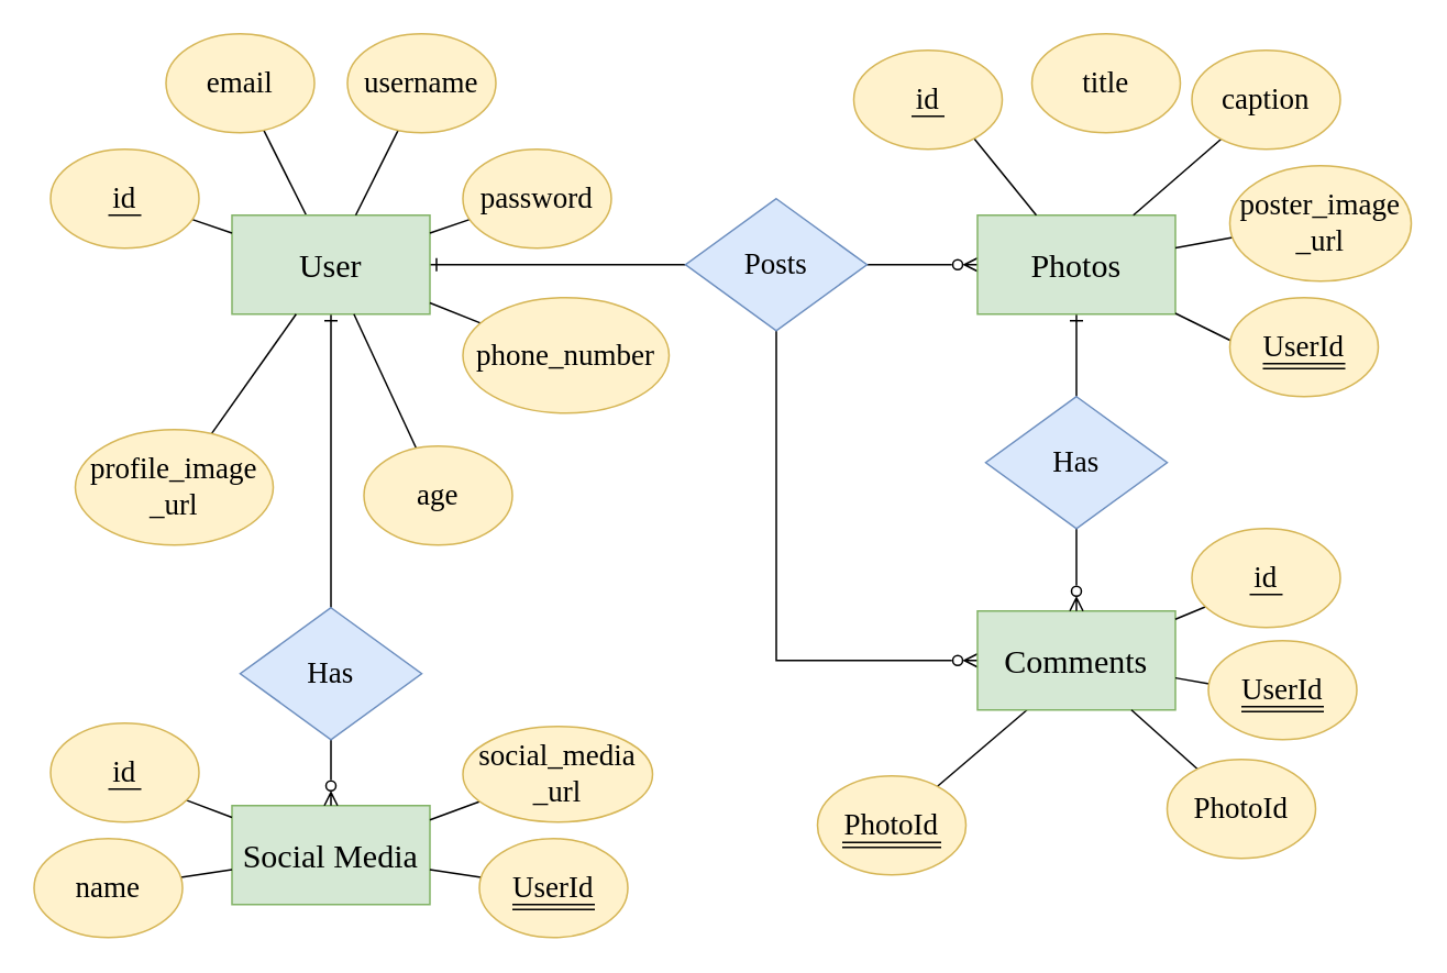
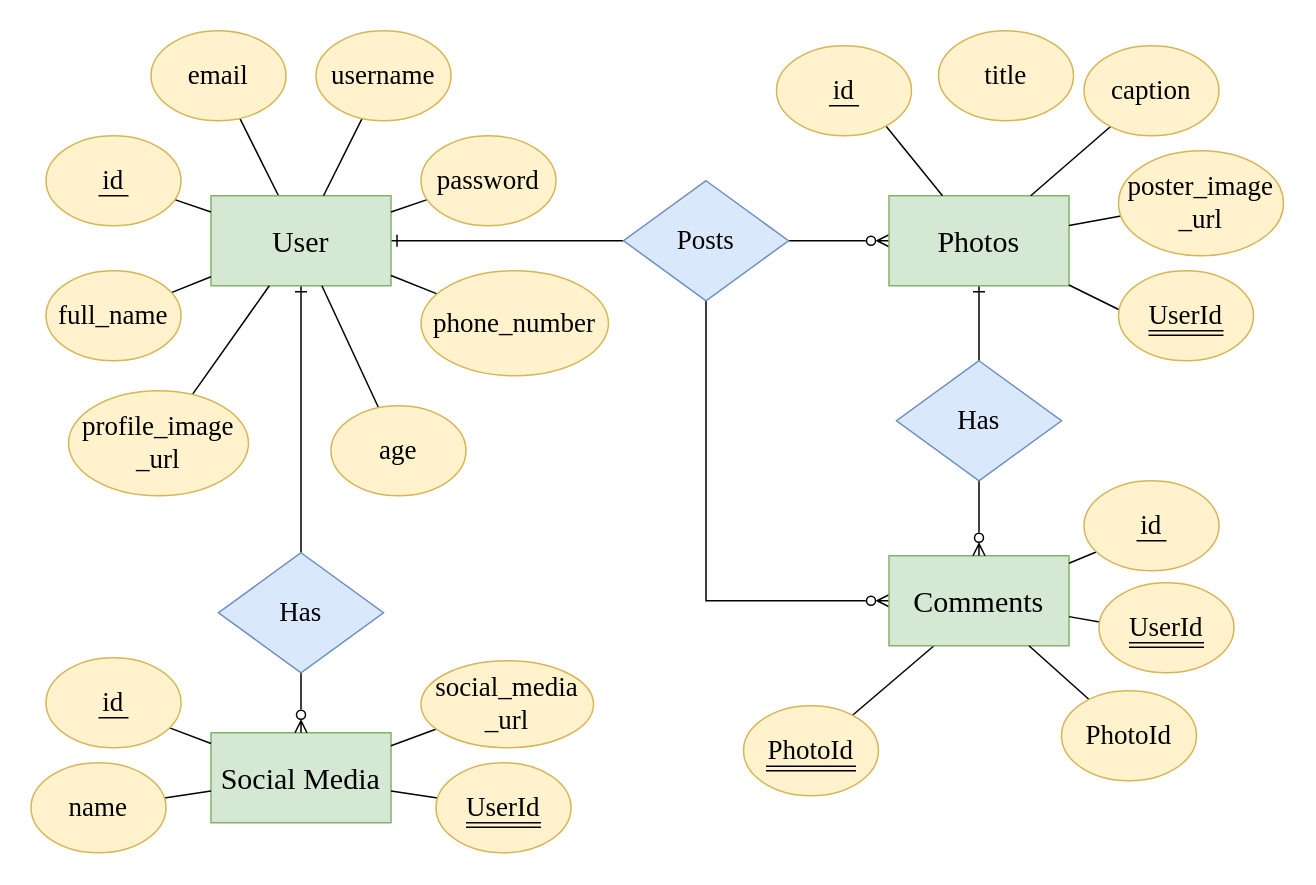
  <mxCell id="0" />
  <mxCell id="1" parent="0" />
  <mxCell id="2" style="rounded=0;orthogonalLoop=1;jettySize=auto;html=1;endArrow=none;endFill=0;fontFamily=Times New Roman;fontSize=18;" parent="1" source="3" target="6" edge="1"><mxGeometry relative="1" as="geometry" /></mxCell>
  <mxCell id="3" value="email" style="ellipse;whiteSpace=wrap;html=1;fillColor=#fff2cc;strokeColor=#d6b656;fontFamily=Times New Roman;fontSize=18;" parent="1" vertex="1"><mxGeometry x="100" y="20" width="90" height="60" as="geometry" /></mxCell>
  <mxCell id="4" style="edgeStyle=orthogonalEdgeStyle;rounded=0;orthogonalLoop=1;jettySize=auto;html=1;entryX=0;entryY=0.5;entryDx=0;entryDy=0;startArrow=ERone;startFill=0;endArrow=none;endFill=0;fontFamily=Times New Roman;fontSize=18;" parent="1" source="6" target="23" edge="1"><mxGeometry relative="1" as="geometry" /></mxCell>
  <mxCell id="5" style="edgeStyle=orthogonalEdgeStyle;rounded=0;orthogonalLoop=1;jettySize=auto;html=1;entryX=0.5;entryY=0;entryDx=0;entryDy=0;endArrow=none;endFill=0;startArrow=ERone;startFill=0;fontFamily=Times New Roman;fontSize=18;" parent="1" source="6" target="50" edge="1"><mxGeometry relative="1" as="geometry" /></mxCell>
  <mxCell id="6" value="User" style="rounded=0;whiteSpace=wrap;html=1;fillColor=#d5e8d4;strokeColor=#82b366;fontFamily=Times New Roman;fontSize=20;" parent="1" vertex="1"><mxGeometry x="140" y="130" width="120" height="60" as="geometry" /></mxCell>
  <mxCell id="7" style="rounded=0;orthogonalLoop=1;jettySize=auto;html=1;endArrow=none;endFill=0;fontFamily=Times New Roman;fontSize=18;" parent="1" source="8" target="6" edge="1"><mxGeometry relative="1" as="geometry" /></mxCell>
  <mxCell id="8" value="profile_image&lt;div style=&quot;font-size: 18px;&quot;&gt;_url&lt;/div&gt;" style="ellipse;whiteSpace=wrap;html=1;fillColor=#fff2cc;strokeColor=#d6b656;fontFamily=Times New Roman;fontSize=18;" parent="1" vertex="1"><mxGeometry x="45" y="260" width="120" height="70" as="geometry" /></mxCell>
  <mxCell id="9" style="rounded=0;orthogonalLoop=1;jettySize=auto;html=1;endArrow=none;endFill=0;fontFamily=Times New Roman;fontSize=18;" parent="1" source="10" target="6" edge="1"><mxGeometry relative="1" as="geometry" /></mxCell>
  <mxCell id="10" value="&lt;span style=&quot;font-size: 18px;&quot;&gt;id&lt;/span&gt;" style="ellipse;whiteSpace=wrap;html=1;fillColor=#fff2cc;strokeColor=#d6b656;fontFamily=Times New Roman;fontSize=18;" parent="1" vertex="1"><mxGeometry x="30" y="90" width="90" height="60" as="geometry" /></mxCell>
+ <mxCell id="11" style="rounded=0;orthogonalLoop=1;jettySize=auto;html=1;endArrow=none;endFill=0;fontFamily=Times New Roman;fontSize=18;" parent="1" source="12" target="6" edge="1"><mxGeometry relative="1" as="geometry" /></mxCell>
+ <mxCell id="12" value="full_name" style="ellipse;whiteSpace=wrap;html=1;fillColor=#fff2cc;strokeColor=#d6b656;fontFamily=Times New Roman;fontSize=18;" parent="1" vertex="1"><mxGeometry x="30" y="180" width="90" height="60" as="geometry" /></mxCell>
  <mxCell id="13" style="rounded=0;orthogonalLoop=1;jettySize=auto;html=1;endArrow=none;endFill=0;fontFamily=Times New Roman;fontSize=18;" parent="1" source="14" target="6" edge="1"><mxGeometry relative="1" as="geometry"><mxPoint x="200" y="130" as="targetPoint" /></mxGeometry></mxCell>
  <mxCell id="14" value="username" style="ellipse;whiteSpace=wrap;html=1;fillColor=#fff2cc;strokeColor=#d6b656;fontFamily=Times New Roman;fontSize=18;" parent="1" vertex="1"><mxGeometry x="210" y="20" width="90" height="60" as="geometry" /></mxCell>
  <mxCell id="15" style="rounded=0;orthogonalLoop=1;jettySize=auto;html=1;endArrow=none;endFill=0;fontFamily=Times New Roman;fontSize=18;" parent="1" source="16" target="6" edge="1"><mxGeometry relative="1" as="geometry" /></mxCell>
  <mxCell id="16" value="age" style="ellipse;whiteSpace=wrap;html=1;fillColor=#fff2cc;strokeColor=#d6b656;fontFamily=Times New Roman;fontSize=18;" parent="1" vertex="1"><mxGeometry x="220" y="270" width="90" height="60" as="geometry" /></mxCell>
  <mxCell id="17" style="rounded=0;orthogonalLoop=1;jettySize=auto;html=1;endArrow=none;endFill=0;fontFamily=Times New Roman;fontSize=18;" parent="1" source="18" target="6" edge="1"><mxGeometry relative="1" as="geometry" /></mxCell>
  <mxCell id="18" value="password" style="ellipse;whiteSpace=wrap;html=1;fillColor=#fff2cc;strokeColor=#d6b656;fontFamily=Times New Roman;fontSize=18;" parent="1" vertex="1"><mxGeometry x="280" y="90" width="90" height="60" as="geometry" /></mxCell>
  <mxCell id="19" style="rounded=0;orthogonalLoop=1;jettySize=auto;html=1;endArrow=none;endFill=0;fontFamily=Times New Roman;fontSize=18;" parent="1" source="20" target="6" edge="1"><mxGeometry relative="1" as="geometry" /></mxCell>
  <mxCell id="20" value="phone_number" style="ellipse;whiteSpace=wrap;html=1;fillColor=#fff2cc;strokeColor=#d6b656;fontFamily=Times New Roman;fontSize=18;" parent="1" vertex="1"><mxGeometry x="280" y="180" width="125" height="70" as="geometry" /></mxCell>
  <mxCell id="21" style="edgeStyle=orthogonalEdgeStyle;rounded=0;orthogonalLoop=1;jettySize=auto;html=1;entryX=0;entryY=0.5;entryDx=0;entryDy=0;endArrow=ERzeroToMany;endFill=0;fontFamily=Times New Roman;fontSize=18;" parent="1" source="23" target="26" edge="1"><mxGeometry relative="1" as="geometry" /></mxCell>
  <mxCell id="22" style="edgeStyle=orthogonalEdgeStyle;rounded=0;orthogonalLoop=1;jettySize=auto;html=1;entryX=0;entryY=0.5;entryDx=0;entryDy=0;exitX=0.5;exitY=1;exitDx=0;exitDy=0;endArrow=ERzeroToMany;endFill=0;fontFamily=Times New Roman;fontSize=18;" parent="1" source="23" target="34" edge="1"><mxGeometry relative="1" as="geometry" /></mxCell>
  <mxCell id="23" value="Posts" style="rhombus;whiteSpace=wrap;html=1;fillColor=#dae8fc;strokeColor=#6c8ebf;fontFamily=Times New Roman;fontSize=18;" parent="1" vertex="1"><mxGeometry x="415" y="120" width="110" height="80" as="geometry" /></mxCell>
  <mxCell id="24" value="title" style="ellipse;whiteSpace=wrap;html=1;fillColor=#fff2cc;strokeColor=#d6b656;fontFamily=Times New Roman;fontSize=18;" parent="1" vertex="1"><mxGeometry x="625" y="20" width="90" height="60" as="geometry" /></mxCell>
  <mxCell id="25" style="edgeStyle=orthogonalEdgeStyle;rounded=0;orthogonalLoop=1;jettySize=auto;html=1;endArrow=none;endFill=0;startArrow=ERone;startFill=0;fontFamily=Times New Roman;fontSize=18;" parent="1" source="26" target="48" edge="1"><mxGeometry relative="1" as="geometry" /></mxCell>
  <mxCell id="26" value="Photos" style="rounded=0;whiteSpace=wrap;html=1;fillColor=#d5e8d4;strokeColor=#82b366;fontFamily=Times New Roman;fontSize=20;" parent="1" vertex="1"><mxGeometry x="592" y="130" width="120" height="60" as="geometry" /></mxCell>
  <mxCell id="27" style="rounded=0;orthogonalLoop=1;jettySize=auto;html=1;endArrow=none;endFill=0;fontFamily=Times New Roman;fontSize=18;" parent="1" source="28" target="26" edge="1"><mxGeometry relative="1" as="geometry" /></mxCell>
  <mxCell id="28" value="caption" style="ellipse;whiteSpace=wrap;html=1;fillColor=#fff2cc;strokeColor=#d6b656;fontFamily=Times New Roman;fontSize=18;" parent="1" vertex="1"><mxGeometry x="722" y="30" width="90" height="60" as="geometry" /></mxCell>
  <mxCell id="29" style="rounded=0;orthogonalLoop=1;jettySize=auto;html=1;endArrow=none;endFill=0;fontFamily=Times New Roman;fontSize=18;exitX=0.806;exitY=0.883;exitDx=0;exitDy=0;exitPerimeter=0;" parent="1" source="64" target="26" edge="1"><mxGeometry relative="1" as="geometry"><mxPoint x="591.534" y="86.342" as="sourcePoint" /></mxGeometry></mxCell>
  <mxCell id="30" style="rounded=0;orthogonalLoop=1;jettySize=auto;html=1;endArrow=none;endFill=0;fontFamily=Times New Roman;fontSize=18;" parent="1" source="31" target="26" edge="1"><mxGeometry relative="1" as="geometry" /></mxCell>
  <mxCell id="31" value="poster_image&lt;div style=&quot;font-size: 18px;&quot;&gt;_url&lt;/div&gt;" style="ellipse;whiteSpace=wrap;html=1;fillColor=#fff2cc;strokeColor=#d6b656;fontFamily=Times New Roman;fontSize=18;" parent="1" vertex="1"><mxGeometry x="745" y="100" width="110" height="70" as="geometry" /></mxCell>
  <mxCell id="32" style="rounded=0;orthogonalLoop=1;jettySize=auto;html=1;endArrow=none;endFill=0;fontFamily=Times New Roman;fontSize=18;exitX=0.005;exitY=0.433;exitDx=0;exitDy=0;exitPerimeter=0;" parent="1" source="66" target="26" edge="1"><mxGeometry relative="1" as="geometry"><mxPoint x="736.68" y="197.34" as="sourcePoint" /></mxGeometry></mxCell>
  <mxCell id="33" style="rounded=0;orthogonalLoop=1;jettySize=auto;html=1;exitX=0.25;exitY=1;exitDx=0;exitDy=0;endArrow=none;endFill=0;fontFamily=Times New Roman;fontSize=18;" parent="1" source="34" target="52" edge="1"><mxGeometry relative="1" as="geometry" /></mxCell>
  <mxCell id="34" value="Comments" style="rounded=0;whiteSpace=wrap;html=1;fillColor=#d5e8d4;strokeColor=#82b366;fontFamily=Times New Roman;fontSize=20;" parent="1" vertex="1"><mxGeometry x="592" y="370" width="120" height="60" as="geometry" /></mxCell>
  <mxCell id="35" style="rounded=0;orthogonalLoop=1;jettySize=auto;html=1;endArrow=none;endFill=0;fontFamily=Times New Roman;fontSize=18;" parent="1" source="36" target="34" edge="1"><mxGeometry relative="1" as="geometry" /></mxCell>
  <mxCell id="36" value="PhotoId" style="ellipse;whiteSpace=wrap;html=1;fillColor=#fff2cc;strokeColor=#d6b656;fontFamily=Times New Roman;fontSize=18;" parent="1" vertex="1"><mxGeometry x="707" y="460" width="90" height="60" as="geometry" /></mxCell>
  <mxCell id="37" style="rounded=0;orthogonalLoop=1;jettySize=auto;html=1;endArrow=none;endFill=0;fontFamily=Times New Roman;fontSize=18;exitX=0.015;exitY=0.439;exitDx=0;exitDy=0;exitPerimeter=0;" parent="1" source="56" target="34" edge="1"><mxGeometry relative="1" as="geometry"><mxPoint x="733.152" y="413.254" as="sourcePoint" /></mxGeometry></mxCell>
  <mxCell id="38" style="rounded=0;orthogonalLoop=1;jettySize=auto;html=1;endArrow=none;endFill=0;fontFamily=Times New Roman;fontSize=18;exitX=0.09;exitY=0.791;exitDx=0;exitDy=0;exitPerimeter=0;" parent="1" source="62" target="34" edge="1"><mxGeometry relative="1" as="geometry"><mxPoint x="732.005" y="366.075" as="sourcePoint" /></mxGeometry></mxCell>
  <mxCell id="39" value="Social Media" style="rounded=0;whiteSpace=wrap;html=1;fillColor=#d5e8d4;strokeColor=#82b366;fontFamily=Times New Roman;fontSize=20;" parent="1" vertex="1"><mxGeometry x="140" y="488" width="120" height="60" as="geometry" /></mxCell>
  <mxCell id="40" style="rounded=0;orthogonalLoop=1;jettySize=auto;html=1;endArrow=none;endFill=0;fontFamily=Times New Roman;fontSize=18;" parent="1" source="41" target="39" edge="1"><mxGeometry relative="1" as="geometry" /></mxCell>
  <mxCell id="41" value="name" style="ellipse;whiteSpace=wrap;html=1;fillColor=#fff2cc;strokeColor=#d6b656;fontFamily=Times New Roman;fontSize=18;" parent="1" vertex="1"><mxGeometry x="20" y="508" width="90" height="60" as="geometry" /></mxCell>
  <mxCell id="42" style="rounded=0;orthogonalLoop=1;jettySize=auto;html=1;endArrow=none;endFill=0;fontFamily=Times New Roman;fontSize=18;exitX=0.911;exitY=0.776;exitDx=0;exitDy=0;exitPerimeter=0;" parent="1" source="60" target="39" edge="1"><mxGeometry relative="1" as="geometry"><mxPoint x="113.632" y="483.385" as="sourcePoint" /></mxGeometry></mxCell>
  <mxCell id="43" style="rounded=0;orthogonalLoop=1;jettySize=auto;html=1;endArrow=none;endFill=0;fontFamily=Times New Roman;fontSize=18;" parent="1" source="44" target="39" edge="1"><mxGeometry relative="1" as="geometry" /></mxCell>
  <mxCell id="44" value="&lt;span style=&quot;font-size: 18px;&quot;&gt;UserId&lt;/span&gt;" style="ellipse;whiteSpace=wrap;html=1;fillColor=#fff2cc;strokeColor=#d6b656;fontFamily=Times New Roman;fontSize=18;" parent="1" vertex="1"><mxGeometry x="290" y="508" width="90" height="60" as="geometry" /></mxCell>
  <mxCell id="45" style="rounded=0;orthogonalLoop=1;jettySize=auto;html=1;endArrow=none;endFill=0;fontFamily=Times New Roman;fontSize=18;" parent="1" source="46" target="39" edge="1"><mxGeometry relative="1" as="geometry" /></mxCell>
  <mxCell id="46" value="social_media&lt;div style=&quot;font-size: 18px;&quot;&gt;_url&lt;/div&gt;" style="ellipse;whiteSpace=wrap;html=1;fillColor=#fff2cc;strokeColor=#d6b656;fontFamily=Times New Roman;fontSize=18;" parent="1" vertex="1"><mxGeometry x="280" y="440" width="115" height="58" as="geometry" /></mxCell>
  <mxCell id="47" style="edgeStyle=orthogonalEdgeStyle;rounded=0;orthogonalLoop=1;jettySize=auto;html=1;endArrow=ERzeroToMany;endFill=0;fontFamily=Times New Roman;fontSize=18;" parent="1" source="48" target="34" edge="1"><mxGeometry relative="1" as="geometry" /></mxCell>
  <mxCell id="48" value="Has" style="rhombus;whiteSpace=wrap;html=1;fillColor=#dae8fc;strokeColor=#6c8ebf;fontFamily=Times New Roman;fontSize=18;" parent="1" vertex="1"><mxGeometry x="597" y="240" width="110" height="80" as="geometry" /></mxCell>
  <mxCell id="49" style="edgeStyle=orthogonalEdgeStyle;rounded=0;orthogonalLoop=1;jettySize=auto;html=1;endArrow=ERzeroToMany;endFill=0;fontFamily=Times New Roman;fontSize=18;" parent="1" source="50" target="39" edge="1"><mxGeometry relative="1" as="geometry" /></mxCell>
  <mxCell id="50" value="Has" style="rhombus;whiteSpace=wrap;html=1;fillColor=#dae8fc;strokeColor=#6c8ebf;fontFamily=Times New Roman;fontSize=18;" parent="1" vertex="1"><mxGeometry x="145" y="368" width="110" height="80" as="geometry" /></mxCell>
  <mxCell id="51" value="" style="endArrow=none;html=1;rounded=0;fontFamily=Times New Roman;fontSize=18;" parent="1" edge="1"><mxGeometry width="50" height="50" relative="1" as="geometry"><mxPoint x="310" y="548" as="sourcePoint" /><mxPoint x="360" y="548" as="targetPoint" /></mxGeometry></mxCell>
  <mxCell id="52" value="&lt;span style=&quot;font-size: 18px;&quot;&gt;PhotoId&lt;/span&gt;" style="ellipse;whiteSpace=wrap;html=1;fillColor=#fff2cc;strokeColor=#d6b656;fontFamily=Times New Roman;fontSize=18;" parent="1" vertex="1"><mxGeometry x="495" y="470" width="90" height="60" as="geometry" /></mxCell>
  <mxCell id="53" value="" style="endArrow=none;html=1;rounded=0;fontFamily=Times New Roman;fontSize=18;" edge="1" parent="1"><mxGeometry width="50" height="50" relative="1" as="geometry"><mxPoint x="310" y="551" as="sourcePoint" /><mxPoint x="360" y="551" as="targetPoint" /></mxGeometry></mxCell>
  <mxCell id="54" value="" style="endArrow=none;html=1;rounded=0;fontFamily=Times New Roman;fontSize=18;" edge="1" parent="1"><mxGeometry width="50" height="50" relative="1" as="geometry"><mxPoint x="510" y="510.39" as="sourcePoint" /><mxPoint x="570" y="510.39" as="targetPoint" /></mxGeometry></mxCell>
  <mxCell id="55" value="" style="endArrow=none;html=1;rounded=0;fontFamily=Times New Roman;fontSize=18;" edge="1" parent="1"><mxGeometry width="50" height="50" relative="1" as="geometry"><mxPoint x="510" y="513.39" as="sourcePoint" /><mxPoint x="570" y="513.39" as="targetPoint" /></mxGeometry></mxCell>
  <mxCell id="56" value="&lt;span style=&quot;font-size: 18px;&quot;&gt;UserId&lt;/span&gt;" style="ellipse;whiteSpace=wrap;html=1;fillColor=#fff2cc;strokeColor=#d6b656;fontFamily=Times New Roman;fontSize=18;" vertex="1" parent="1"><mxGeometry x="732" y="388" width="90" height="60" as="geometry" /></mxCell>
  <mxCell id="57" value="" style="endArrow=none;html=1;rounded=0;fontFamily=Times New Roman;fontSize=18;" edge="1" parent="1"><mxGeometry width="50" height="50" relative="1" as="geometry"><mxPoint x="752" y="428" as="sourcePoint" /><mxPoint x="802" y="428" as="targetPoint" /></mxGeometry></mxCell>
  <mxCell id="58" value="" style="endArrow=none;html=1;rounded=0;fontFamily=Times New Roman;fontSize=18;" edge="1" parent="1"><mxGeometry width="50" height="50" relative="1" as="geometry"><mxPoint x="752" y="431" as="sourcePoint" /><mxPoint x="802" y="431" as="targetPoint" /></mxGeometry></mxCell>
  <mxCell id="59" value="" style="endArrow=none;html=1;rounded=0;" edge="1" parent="1"><mxGeometry width="50" height="50" relative="1" as="geometry"><mxPoint x="65" y="130" as="sourcePoint" /><mxPoint x="85" y="130" as="targetPoint" /></mxGeometry></mxCell>
  <mxCell id="60" value="&lt;span style=&quot;font-size: 18px;&quot;&gt;id&lt;/span&gt;" style="ellipse;whiteSpace=wrap;html=1;fillColor=#fff2cc;strokeColor=#d6b656;fontFamily=Times New Roman;fontSize=18;" vertex="1" parent="1"><mxGeometry x="30" y="438" width="90" height="60" as="geometry" /></mxCell>
  <mxCell id="61" value="" style="endArrow=none;html=1;rounded=0;" edge="1" parent="1"><mxGeometry width="50" height="50" relative="1" as="geometry"><mxPoint x="65" y="478" as="sourcePoint" /><mxPoint x="85" y="478" as="targetPoint" /></mxGeometry></mxCell>
  <mxCell id="62" value="&lt;span style=&quot;font-size: 18px;&quot;&gt;id&lt;/span&gt;" style="ellipse;whiteSpace=wrap;html=1;fillColor=#fff2cc;strokeColor=#d6b656;fontFamily=Times New Roman;fontSize=18;" vertex="1" parent="1"><mxGeometry x="722" y="320" width="90" height="60" as="geometry" /></mxCell>
  <mxCell id="63" value="" style="endArrow=none;html=1;rounded=0;" edge="1" parent="1"><mxGeometry width="50" height="50" relative="1" as="geometry"><mxPoint x="757" y="360" as="sourcePoint" /><mxPoint x="777" y="360" as="targetPoint" /></mxGeometry></mxCell>
  <mxCell id="64" value="&lt;span style=&quot;font-size: 18px;&quot;&gt;id&lt;/span&gt;" style="ellipse;whiteSpace=wrap;html=1;fillColor=#fff2cc;strokeColor=#d6b656;fontFamily=Times New Roman;fontSize=18;" vertex="1" parent="1"><mxGeometry x="517" y="30" width="90" height="60" as="geometry" /></mxCell>
  <mxCell id="65" value="" style="endArrow=none;html=1;rounded=0;" edge="1" parent="1"><mxGeometry width="50" height="50" relative="1" as="geometry"><mxPoint x="552" y="70" as="sourcePoint" /><mxPoint x="572" y="70" as="targetPoint" /></mxGeometry></mxCell>
  <mxCell id="66" value="&lt;span style=&quot;font-size: 18px;&quot;&gt;UserId&lt;/span&gt;" style="ellipse;whiteSpace=wrap;html=1;fillColor=#fff2cc;strokeColor=#d6b656;fontFamily=Times New Roman;fontSize=18;" vertex="1" parent="1"><mxGeometry x="745" y="180" width="90" height="60" as="geometry" /></mxCell>
  <mxCell id="67" value="" style="endArrow=none;html=1;rounded=0;fontFamily=Times New Roman;fontSize=18;" edge="1" parent="1"><mxGeometry width="50" height="50" relative="1" as="geometry"><mxPoint x="765" y="220" as="sourcePoint" /><mxPoint x="815" y="220" as="targetPoint" /></mxGeometry></mxCell>
  <mxCell id="68" value="" style="endArrow=none;html=1;rounded=0;fontFamily=Times New Roman;fontSize=18;" edge="1" parent="1"><mxGeometry width="50" height="50" relative="1" as="geometry"><mxPoint x="765" y="223" as="sourcePoint" /><mxPoint x="815" y="223" as="targetPoint" /></mxGeometry></mxCell>
